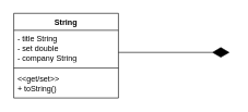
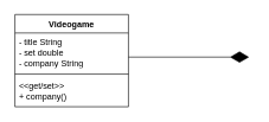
  <mxCell id="0" />
  <mxCell id="1" parent="0" />
- <mxCell id="2" value="String" style="swimlane;fontStyle=1;align=center;verticalAlign=top;childLayout=stackLayout;horizontal=1;startSize=26;horizontalStack=0;resizeParent=1;resizeParentMax=0;resizeLast=0;collapsible=1;marginBottom=0;whiteSpace=wrap;html=1;" vertex="1" parent="1"><mxGeometry x="20" y="20" width="160" height="130" as="geometry" /></mxCell>
+ <mxCell id="2" value="Videogame" style="swimlane;fontStyle=1;align=center;verticalAlign=top;childLayout=stackLayout;horizontal=1;startSize=26;horizontalStack=0;resizeParent=1;resizeParentMax=0;resizeLast=0;collapsible=1;marginBottom=0;whiteSpace=wrap;html=1;" vertex="1" parent="1"><mxGeometry x="20" y="20" width="160" height="130" as="geometry" /></mxCell>
  <mxCell id="3" value="- title String&lt;br&gt;- set double&lt;br&gt;- company String" style="text;strokeColor=none;fillColor=none;align=left;verticalAlign=top;spacingLeft=4;spacingRight=4;overflow=hidden;rotatable=0;points=[[0,0.5],[1,0.5]];portConstraint=eastwest;whiteSpace=wrap;html=1;" vertex="1" parent="2"><mxGeometry y="26" width="160" height="54" as="geometry" /></mxCell>
  <mxCell id="4" value="" style="line;strokeWidth=1;fillColor=none;align=left;verticalAlign=middle;spacingTop=-1;spacingLeft=3;spacingRight=3;rotatable=0;labelPosition=right;points=[];portConstraint=eastwest;strokeColor=inherit;" vertex="1" parent="2"><mxGeometry y="80" width="160" height="8" as="geometry" /></mxCell>
- <mxCell id="5" value="&amp;lt;&amp;lt;get/set&amp;gt;&amp;gt;&lt;br&gt;+ toString()" style="text;strokeColor=none;fillColor=none;align=left;verticalAlign=top;spacingLeft=4;spacingRight=4;overflow=hidden;rotatable=0;points=[[0,0.5],[1,0.5]];portConstraint=eastwest;whiteSpace=wrap;html=1;" vertex="1" parent="2"><mxGeometry y="88" width="160" height="42" as="geometry" /></mxCell>
+ <mxCell id="5" value="&amp;lt;&amp;lt;get/set&amp;gt;&amp;gt;&lt;br&gt;+ company()" style="text;strokeColor=none;fillColor=none;align=left;verticalAlign=top;spacingLeft=4;spacingRight=4;overflow=hidden;rotatable=0;points=[[0,0.5],[1,0.5]];portConstraint=eastwest;whiteSpace=wrap;html=1;" vertex="1" parent="2"><mxGeometry y="88" width="160" height="42" as="geometry" /></mxCell>
  <mxCell id="6" value="" style="endArrow=diamondThin;endFill=1;endSize=24;html=1;rounded=0;" edge="1" parent="1"><mxGeometry width="160" relative="1" as="geometry"><mxPoint x="180" y="80" as="sourcePoint" /><mxPoint x="350" y="80" as="targetPoint" /></mxGeometry></mxCell>
